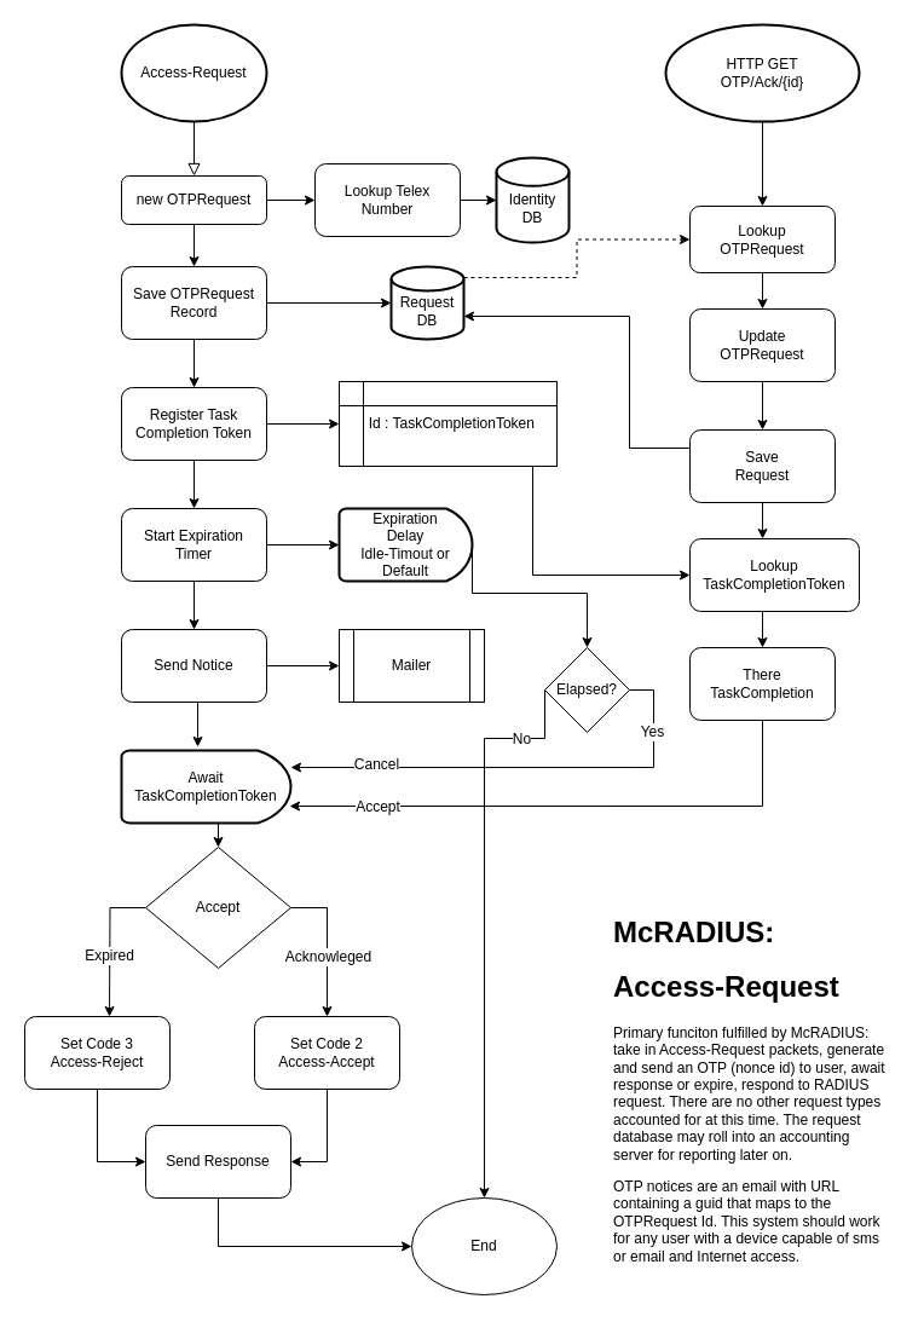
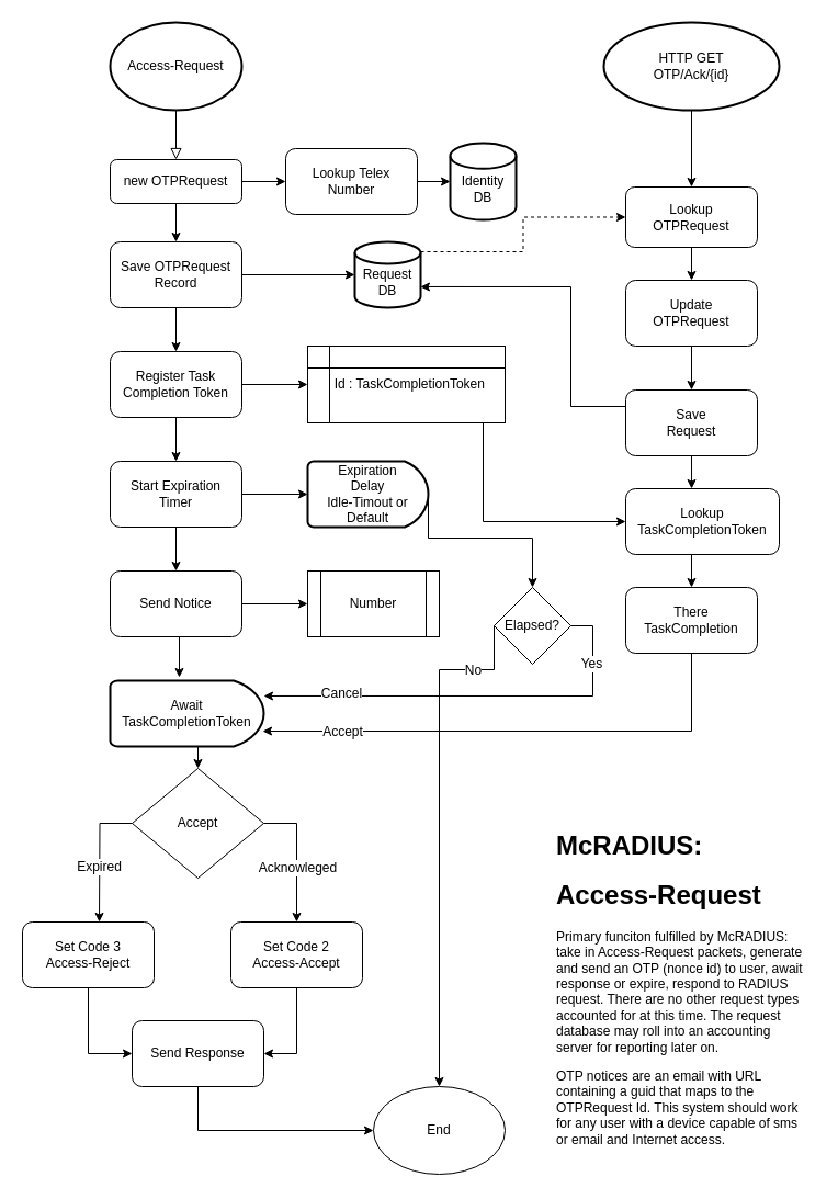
  <mxCell id="0" />
  <mxCell id="1" parent="0" />
  <mxCell id="2" value="" style="rounded=0;html=1;jettySize=auto;orthogonalLoop=1;fontSize=11;endArrow=block;endFill=0;endSize=8;strokeWidth=1;shadow=0;labelBackgroundColor=none;edgeStyle=orthogonalEdgeStyle;exitX=0.5;exitY=1;exitDx=0;exitDy=0;exitPerimeter=0;entryX=0.5;entryY=0;entryDx=0;entryDy=0;" parent="1" source="30" target="5" edge="1"><mxGeometry relative="1" as="geometry"><mxPoint x="160" y="110" as="sourcePoint" /><mxPoint x="160" y="130" as="targetPoint" /></mxGeometry></mxCell>
  <mxCell id="3" style="edgeStyle=orthogonalEdgeStyle;rounded=0;orthogonalLoop=1;jettySize=auto;html=1;exitX=1;exitY=0.5;exitDx=0;exitDy=0;entryX=0;entryY=0.5;entryDx=0;entryDy=0;" edge="1" parent="1" source="5" target="7"><mxGeometry relative="1" as="geometry" /></mxCell>
  <mxCell id="4" style="edgeStyle=orthogonalEdgeStyle;rounded=0;orthogonalLoop=1;jettySize=auto;html=1;exitX=0.5;exitY=1;exitDx=0;exitDy=0;entryX=0.5;entryY=0;entryDx=0;entryDy=0;" edge="1" parent="1" source="5" target="10"><mxGeometry relative="1" as="geometry" /></mxCell>
  <mxCell id="5" value="new OTPRequest" style="rounded=1;whiteSpace=wrap;html=1;fontSize=12;glass=0;strokeWidth=1;shadow=0;" parent="1" vertex="1"><mxGeometry x="100" y="145" width="120" height="40" as="geometry" /></mxCell>
  <mxCell id="6" style="edgeStyle=orthogonalEdgeStyle;rounded=0;orthogonalLoop=1;jettySize=auto;html=1;exitX=1;exitY=0.5;exitDx=0;exitDy=0;entryX=0;entryY=0.5;entryDx=0;entryDy=0;entryPerimeter=0;" edge="1" parent="1" source="7" target="14"><mxGeometry relative="1" as="geometry"><mxPoint x="502" y="165" as="targetPoint" /></mxGeometry></mxCell>
  <mxCell id="7" value="Lookup Telex&lt;br&gt;Number" style="rounded=1;whiteSpace=wrap;html=1;" vertex="1" parent="1"><mxGeometry x="260" y="135" width="120" height="60" as="geometry" /></mxCell>
  <mxCell id="8" style="edgeStyle=orthogonalEdgeStyle;rounded=0;orthogonalLoop=1;jettySize=auto;html=1;exitX=1;exitY=0.5;exitDx=0;exitDy=0;entryX=0;entryY=0.5;entryDx=0;entryDy=0;entryPerimeter=0;" edge="1" parent="1" source="10" target="16"><mxGeometry relative="1" as="geometry"><mxPoint x="312" y="260" as="targetPoint" /></mxGeometry></mxCell>
  <mxCell id="9" style="edgeStyle=orthogonalEdgeStyle;rounded=0;orthogonalLoop=1;jettySize=auto;html=1;exitX=0.5;exitY=1;exitDx=0;exitDy=0;entryX=0.5;entryY=0;entryDx=0;entryDy=0;" edge="1" parent="1" source="10" target="13"><mxGeometry relative="1" as="geometry" /></mxCell>
  <mxCell id="10" value="Save OTPRequest&lt;br&gt;Record" style="rounded=1;whiteSpace=wrap;html=1;" vertex="1" parent="1"><mxGeometry x="100" y="220" width="120" height="60" as="geometry" /></mxCell>
  <mxCell id="11" style="edgeStyle=orthogonalEdgeStyle;rounded=0;orthogonalLoop=1;jettySize=auto;html=1;exitX=1;exitY=0.5;exitDx=0;exitDy=0;entryX=0;entryY=0.5;entryDx=0;entryDy=0;" edge="1" parent="1" source="13" target="18"><mxGeometry relative="1" as="geometry" /></mxCell>
  <mxCell id="12" style="edgeStyle=orthogonalEdgeStyle;rounded=0;orthogonalLoop=1;jettySize=auto;html=1;exitX=0.5;exitY=1;exitDx=0;exitDy=0;entryX=0.5;entryY=0;entryDx=0;entryDy=0;" edge="1" parent="1" source="13" target="23"><mxGeometry relative="1" as="geometry" /></mxCell>
  <mxCell id="13" value="Register Task&lt;br&gt;Completion Token" style="rounded=1;whiteSpace=wrap;html=1;" vertex="1" parent="1"><mxGeometry x="100" y="320" width="120" height="60" as="geometry" /></mxCell>
  <mxCell id="14" value="&lt;br&gt;Identity DB" style="strokeWidth=2;html=1;shape=mxgraph.flowchart.database;whiteSpace=wrap;" vertex="1" parent="1"><mxGeometry x="410" y="130" width="60" height="70" as="geometry" /></mxCell>
  <mxCell id="15" style="edgeStyle=orthogonalEdgeStyle;rounded=0;orthogonalLoop=1;jettySize=auto;html=1;exitX=1;exitY=0.15;exitDx=0;exitDy=0;exitPerimeter=0;entryX=0;entryY=0.5;entryDx=0;entryDy=0;dashed=1;" edge="1" parent="1" source="16" target="34"><mxGeometry relative="1" as="geometry" /></mxCell>
  <mxCell id="16" value="&lt;br&gt;Request&lt;br&gt;DB" style="strokeWidth=2;html=1;shape=mxgraph.flowchart.database;whiteSpace=wrap;" vertex="1" parent="1"><mxGeometry x="323" y="220" width="60" height="60" as="geometry" /></mxCell>
  <mxCell id="17" style="edgeStyle=orthogonalEdgeStyle;rounded=0;orthogonalLoop=1;jettySize=auto;html=1;exitX=1;exitY=0.75;exitDx=0;exitDy=0;entryX=0;entryY=0.5;entryDx=0;entryDy=0;" edge="1" parent="1" source="18" target="41"><mxGeometry relative="1" as="geometry"><Array as="points"><mxPoint x="440" y="368" /><mxPoint x="440" y="475" /></Array></mxGeometry></mxCell>
  <mxCell id="18" value="&amp;nbsp; Id : TaskCompletionToken" style="shape=internalStorage;whiteSpace=wrap;html=1;backgroundOutline=1;" vertex="1" parent="1"><mxGeometry x="280" y="315" width="180" height="70" as="geometry" /></mxCell>
  <mxCell id="19" style="edgeStyle=orthogonalEdgeStyle;rounded=0;orthogonalLoop=1;jettySize=auto;html=1;exitX=1;exitY=0.5;exitDx=0;exitDy=0;exitPerimeter=0;entryX=0.5;entryY=0;entryDx=0;entryDy=0;" edge="1" parent="1" source="20" target="50"><mxGeometry relative="1" as="geometry"><Array as="points"><mxPoint x="390" y="490" /><mxPoint x="485" y="490" /></Array></mxGeometry></mxCell>
  <mxCell id="20" value="Expiration&lt;br&gt;Delay&lt;br&gt;Idle-Timout or&lt;br&gt;Default" style="strokeWidth=2;html=1;shape=mxgraph.flowchart.delay;whiteSpace=wrap;" vertex="1" parent="1"><mxGeometry x="280" y="420" width="110" height="60" as="geometry" /></mxCell>
  <mxCell id="21" style="edgeStyle=orthogonalEdgeStyle;rounded=0;orthogonalLoop=1;jettySize=auto;html=1;exitX=1;exitY=0.5;exitDx=0;exitDy=0;entryX=0;entryY=0.5;entryDx=0;entryDy=0;entryPerimeter=0;" edge="1" parent="1" source="23" target="20"><mxGeometry relative="1" as="geometry" /></mxCell>
  <mxCell id="22" style="edgeStyle=orthogonalEdgeStyle;rounded=0;orthogonalLoop=1;jettySize=auto;html=1;exitX=0.5;exitY=1;exitDx=0;exitDy=0;entryX=0.5;entryY=0;entryDx=0;entryDy=0;" edge="1" parent="1" source="23" target="26"><mxGeometry relative="1" as="geometry" /></mxCell>
  <mxCell id="23" value="Start Expiration&lt;br&gt;Timer" style="rounded=1;whiteSpace=wrap;html=1;" vertex="1" parent="1"><mxGeometry x="100" y="420" width="120" height="60" as="geometry" /></mxCell>
  <mxCell id="24" style="edgeStyle=orthogonalEdgeStyle;rounded=0;orthogonalLoop=1;jettySize=auto;html=1;exitX=1;exitY=0.5;exitDx=0;exitDy=0;entryX=0;entryY=0.5;entryDx=0;entryDy=0;" edge="1" parent="1" source="26" target="27"><mxGeometry relative="1" as="geometry" /></mxCell>
  <mxCell id="25" style="edgeStyle=orthogonalEdgeStyle;rounded=0;orthogonalLoop=1;jettySize=auto;html=1;exitX=0.5;exitY=1;exitDx=0;exitDy=0;entryX=0.45;entryY=-0.05;entryDx=0;entryDy=0;entryPerimeter=0;" edge="1" parent="1" source="26" target="29"><mxGeometry relative="1" as="geometry" /></mxCell>
  <mxCell id="26" value="Send Notice" style="rounded=1;whiteSpace=wrap;html=1;" vertex="1" parent="1"><mxGeometry x="100" y="520" width="120" height="60" as="geometry" /></mxCell>
- <mxCell id="27" value="Mailer" style="shape=process;whiteSpace=wrap;html=1;backgroundOutline=1;" vertex="1" parent="1"><mxGeometry x="280" y="520" width="120" height="60" as="geometry" /></mxCell>
+ <mxCell id="27" value="Number" style="shape=process;whiteSpace=wrap;html=1;backgroundOutline=1;" vertex="1" parent="1"><mxGeometry x="280" y="520" width="120" height="60" as="geometry" /></mxCell>
  <mxCell id="28" style="edgeStyle=orthogonalEdgeStyle;rounded=0;orthogonalLoop=1;jettySize=auto;html=1;exitX=0.5;exitY=1;exitDx=0;exitDy=0;exitPerimeter=0;entryX=0.5;entryY=0;entryDx=0;entryDy=0;" edge="1" parent="1" source="29" target="56"><mxGeometry relative="1" as="geometry" /></mxCell>
  <mxCell id="29" value="Await&lt;br&gt;TaskCompletionToken" style="strokeWidth=2;html=1;shape=mxgraph.flowchart.delay;whiteSpace=wrap;" vertex="1" parent="1"><mxGeometry x="100" y="620" width="140" height="60" as="geometry" /></mxCell>
  <mxCell id="30" value="Access-Request" style="strokeWidth=2;html=1;shape=mxgraph.flowchart.start_1;whiteSpace=wrap;" vertex="1" parent="1"><mxGeometry x="100" y="20" width="120" height="80" as="geometry" /></mxCell>
  <mxCell id="31" style="edgeStyle=orthogonalEdgeStyle;rounded=0;orthogonalLoop=1;jettySize=auto;html=1;exitX=0.5;exitY=1;exitDx=0;exitDy=0;exitPerimeter=0;entryX=0.5;entryY=0;entryDx=0;entryDy=0;" edge="1" parent="1" source="32" target="34"><mxGeometry relative="1" as="geometry" /></mxCell>
  <mxCell id="32" value="HTTP GET&lt;br&gt;OTP/Ack/{id}" style="strokeWidth=2;html=1;shape=mxgraph.flowchart.start_1;whiteSpace=wrap;" vertex="1" parent="1"><mxGeometry x="550" y="20" width="160" height="80" as="geometry" /></mxCell>
  <mxCell id="33" style="edgeStyle=orthogonalEdgeStyle;rounded=0;orthogonalLoop=1;jettySize=auto;html=1;entryX=0.5;entryY=0;entryDx=0;entryDy=0;" edge="1" parent="1" source="34" target="36"><mxGeometry relative="1" as="geometry" /></mxCell>
  <mxCell id="34" value="Lookup &lt;br&gt;OTPRequest" style="rounded=1;whiteSpace=wrap;html=1;" vertex="1" parent="1"><mxGeometry x="570" y="170" width="120" height="55" as="geometry" /></mxCell>
  <mxCell id="35" style="edgeStyle=orthogonalEdgeStyle;rounded=0;orthogonalLoop=1;jettySize=auto;html=1;exitX=0.5;exitY=1;exitDx=0;exitDy=0;entryX=0.5;entryY=0;entryDx=0;entryDy=0;" edge="1" parent="1" source="36" target="39"><mxGeometry relative="1" as="geometry"><mxPoint x="630" y="345" as="targetPoint" /></mxGeometry></mxCell>
  <mxCell id="36" value="Update&lt;br&gt;OTPRequest" style="rounded=1;whiteSpace=wrap;html=1;" vertex="1" parent="1"><mxGeometry x="570" y="255" width="120" height="60" as="geometry" /></mxCell>
  <mxCell id="37" style="edgeStyle=orthogonalEdgeStyle;rounded=0;orthogonalLoop=1;jettySize=auto;html=1;exitX=0.5;exitY=1;exitDx=0;exitDy=0;entryX=0.429;entryY=0;entryDx=0;entryDy=0;entryPerimeter=0;" edge="1" parent="1" source="39" target="41"><mxGeometry relative="1" as="geometry" /></mxCell>
  <mxCell id="38" style="edgeStyle=orthogonalEdgeStyle;rounded=0;orthogonalLoop=1;jettySize=auto;html=1;exitX=0;exitY=0.25;exitDx=0;exitDy=0;entryX=1;entryY=0.683;entryDx=0;entryDy=0;entryPerimeter=0;" edge="1" parent="1" source="39" target="16"><mxGeometry relative="1" as="geometry"><Array as="points"><mxPoint x="520" y="370" /><mxPoint x="520" y="261" /></Array></mxGeometry></mxCell>
  <mxCell id="39" value="Save&lt;br&gt;Request" style="rounded=1;whiteSpace=wrap;html=1;" vertex="1" parent="1"><mxGeometry x="570" y="355" width="120" height="60" as="geometry" /></mxCell>
  <mxCell id="40" style="edgeStyle=orthogonalEdgeStyle;rounded=0;orthogonalLoop=1;jettySize=auto;html=1;exitX=0.5;exitY=1;exitDx=0;exitDy=0;entryX=0.5;entryY=0;entryDx=0;entryDy=0;" edge="1" parent="1" source="41" target="44"><mxGeometry relative="1" as="geometry" /></mxCell>
  <mxCell id="41" value="Lookup&lt;br&gt;TaskCompletionToken" style="rounded=1;whiteSpace=wrap;html=1;" vertex="1" parent="1"><mxGeometry x="570" y="445" width="140" height="60" as="geometry" /></mxCell>
  <mxCell id="42" style="edgeStyle=orthogonalEdgeStyle;rounded=0;orthogonalLoop=1;jettySize=auto;html=1;exitX=0.5;exitY=1;exitDx=0;exitDy=0;entryX=0.993;entryY=0.767;entryDx=0;entryDy=0;entryPerimeter=0;" edge="1" parent="1" source="44" target="29"><mxGeometry relative="1" as="geometry" /></mxCell>
  <mxCell id="43" value="Accept" style="text;html=1;align=center;verticalAlign=middle;resizable=0;points=[];labelBackgroundColor=#ffffff;" vertex="1" connectable="0" parent="42"><mxGeometry x="0.757" relative="1" as="geometry"><mxPoint x="16" as="offset" /></mxGeometry></mxCell>
  <mxCell id="44" value="There&lt;br&gt;TaskCompletion" style="rounded=1;whiteSpace=wrap;html=1;" vertex="1" parent="1"><mxGeometry x="570" y="535" width="120" height="60" as="geometry" /></mxCell>
  <mxCell id="45" style="edgeStyle=orthogonalEdgeStyle;rounded=0;orthogonalLoop=1;jettySize=auto;html=1;exitX=0;exitY=0.5;exitDx=0;exitDy=0;entryX=0.5;entryY=0;entryDx=0;entryDy=0;" edge="1" parent="1" source="50" target="51"><mxGeometry relative="1" as="geometry"><mxPoint x="460" y="900" as="targetPoint" /><Array as="points"><mxPoint x="450" y="610" /><mxPoint x="400" y="610" /></Array></mxGeometry></mxCell>
  <mxCell id="46" value="No" style="text;html=1;align=center;verticalAlign=middle;resizable=0;points=[];labelBackgroundColor=#ffffff;" vertex="1" connectable="0" parent="45"><mxGeometry x="-0.79" relative="1" as="geometry"><mxPoint x="-11" as="offset" /></mxGeometry></mxCell>
  <mxCell id="47" style="edgeStyle=orthogonalEdgeStyle;rounded=0;orthogonalLoop=1;jettySize=auto;html=1;exitX=1;exitY=0.5;exitDx=0;exitDy=0;entryX=1;entryY=0.233;entryDx=0;entryDy=0;entryPerimeter=0;" edge="1" parent="1" source="50" target="29"><mxGeometry relative="1" as="geometry" /></mxCell>
  <mxCell id="48" value="Yes" style="text;html=1;align=center;verticalAlign=middle;resizable=0;points=[];labelBackgroundColor=#ffffff;" vertex="1" connectable="0" parent="47"><mxGeometry x="-0.719" y="-2" relative="1" as="geometry"><mxPoint as="offset" /></mxGeometry></mxCell>
  <mxCell id="49" value="Cancel" style="text;html=1;align=center;verticalAlign=middle;resizable=0;points=[];labelBackgroundColor=#ffffff;" vertex="1" connectable="0" parent="47"><mxGeometry x="0.672" y="-2" relative="1" as="geometry"><mxPoint x="7" as="offset" /></mxGeometry></mxCell>
  <mxCell id="50" value="Elapsed?" style="rhombus;whiteSpace=wrap;html=1;" vertex="1" parent="1"><mxGeometry x="450" y="535" width="70" height="70" as="geometry" /></mxCell>
  <mxCell id="51" value="End" style="ellipse;whiteSpace=wrap;html=1;" vertex="1" parent="1"><mxGeometry x="340" y="990" width="120" height="80" as="geometry" /></mxCell>
  <mxCell id="52" style="edgeStyle=orthogonalEdgeStyle;rounded=0;orthogonalLoop=1;jettySize=auto;html=1;exitX=0;exitY=0.5;exitDx=0;exitDy=0;" edge="1" parent="1" source="56"><mxGeometry relative="1" as="geometry"><mxPoint x="90" y="840" as="targetPoint" /></mxGeometry></mxCell>
  <mxCell id="53" value="Expired" style="text;html=1;align=center;verticalAlign=middle;resizable=0;points=[];labelBackgroundColor=#ffffff;" vertex="1" connectable="0" parent="52"><mxGeometry x="-0.073" y="-1" relative="1" as="geometry"><mxPoint y="14" as="offset" /></mxGeometry></mxCell>
  <mxCell id="54" style="edgeStyle=orthogonalEdgeStyle;rounded=0;orthogonalLoop=1;jettySize=auto;html=1;exitX=1;exitY=0.5;exitDx=0;exitDy=0;" edge="1" parent="1" source="56" target="60"><mxGeometry relative="1" as="geometry" /></mxCell>
  <mxCell id="55" value="Acknowleged" style="text;html=1;align=center;verticalAlign=middle;resizable=0;points=[];labelBackgroundColor=#ffffff;" vertex="1" connectable="0" parent="54"><mxGeometry x="0.186" relative="1" as="geometry"><mxPoint y="-1" as="offset" /></mxGeometry></mxCell>
  <mxCell id="56" value="Accept" style="rhombus;whiteSpace=wrap;html=1;" vertex="1" parent="1"><mxGeometry x="120" y="700" width="120" height="100" as="geometry" /></mxCell>
  <mxCell id="57" style="edgeStyle=orthogonalEdgeStyle;rounded=0;orthogonalLoop=1;jettySize=auto;html=1;exitX=0.5;exitY=1;exitDx=0;exitDy=0;entryX=0;entryY=0.5;entryDx=0;entryDy=0;" edge="1" parent="1" source="58" target="62"><mxGeometry relative="1" as="geometry" /></mxCell>
  <mxCell id="58" value="Set Code 3&lt;br&gt;Access-Reject" style="rounded=1;whiteSpace=wrap;html=1;" vertex="1" parent="1"><mxGeometry x="20" y="840" width="120" height="60" as="geometry" /></mxCell>
  <mxCell id="59" style="edgeStyle=orthogonalEdgeStyle;rounded=0;orthogonalLoop=1;jettySize=auto;html=1;exitX=0.5;exitY=1;exitDx=0;exitDy=0;entryX=1;entryY=0.5;entryDx=0;entryDy=0;" edge="1" parent="1" source="60" target="62"><mxGeometry relative="1" as="geometry" /></mxCell>
  <mxCell id="60" value="Set Code 2&lt;br&gt;Access-Accept" style="rounded=1;whiteSpace=wrap;html=1;" vertex="1" parent="1"><mxGeometry x="210" y="840" width="120" height="60" as="geometry" /></mxCell>
  <mxCell id="61" style="edgeStyle=orthogonalEdgeStyle;rounded=0;orthogonalLoop=1;jettySize=auto;html=1;exitX=0.5;exitY=1;exitDx=0;exitDy=0;entryX=0;entryY=0.5;entryDx=0;entryDy=0;" edge="1" parent="1" source="62" target="51"><mxGeometry relative="1" as="geometry" /></mxCell>
  <mxCell id="62" value="Send Response" style="rounded=1;whiteSpace=wrap;html=1;" vertex="1" parent="1"><mxGeometry x="120" y="930" width="120" height="60" as="geometry" /></mxCell>
  <mxCell id="63" value="&lt;h1&gt;McRADIUS:&lt;/h1&gt;&lt;h1&gt;Access-Request&lt;/h1&gt;&lt;p&gt;Primary funciton fulfilled by McRADIUS: take in Access-Request packets, generate and send an OTP (nonce id) to user, await response or expire, respond to RADIUS request. There are no other request types accounted for at this time. The request database may roll into an accounting server for reporting later on.&lt;/p&gt;&lt;p&gt;OTP notices are an email with URL containing a guid that maps to the OTPRequest Id. This system should work for any user with a device capable of sms or email and Internet access.&lt;/p&gt;" style="text;html=1;strokeColor=none;fillColor=none;spacing=5;spacingTop=-20;whiteSpace=wrap;overflow=hidden;rounded=0;" vertex="1" parent="1"><mxGeometry x="502" y="751" width="240" height="320" as="geometry" /></mxCell>
